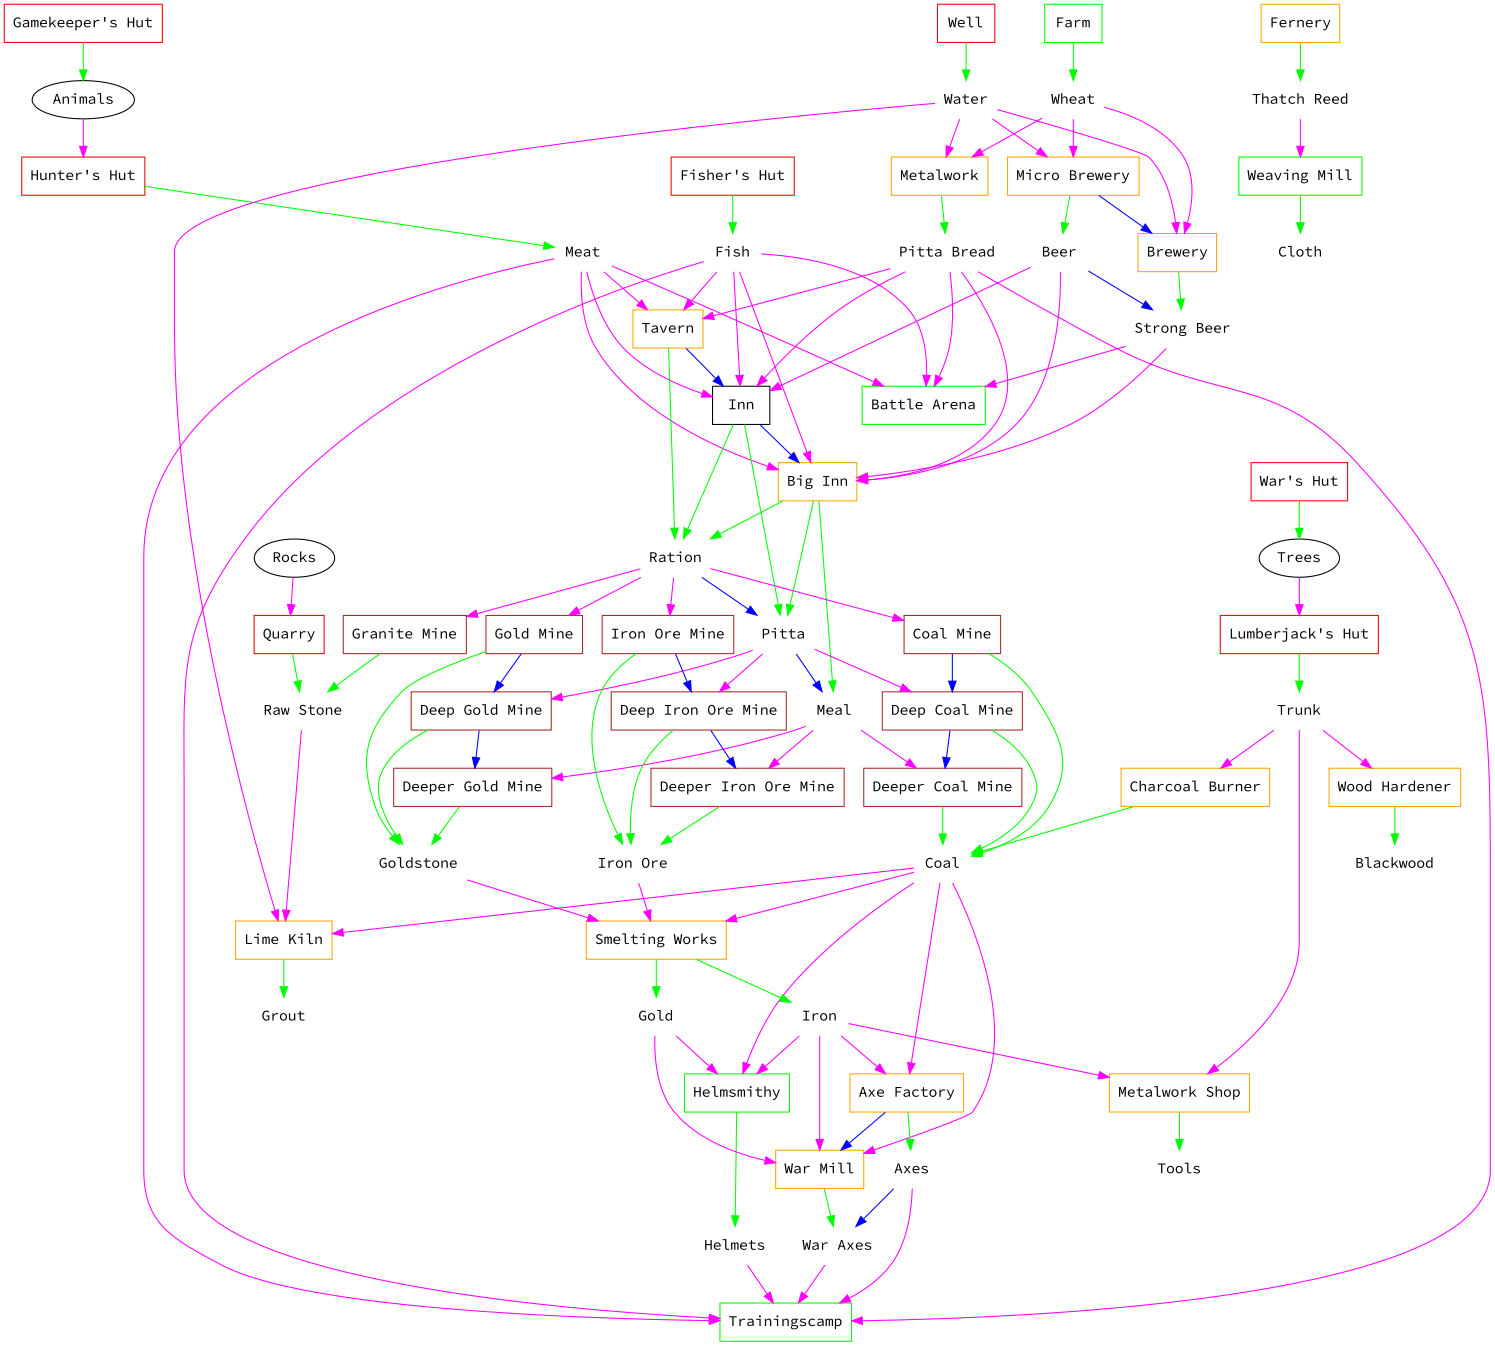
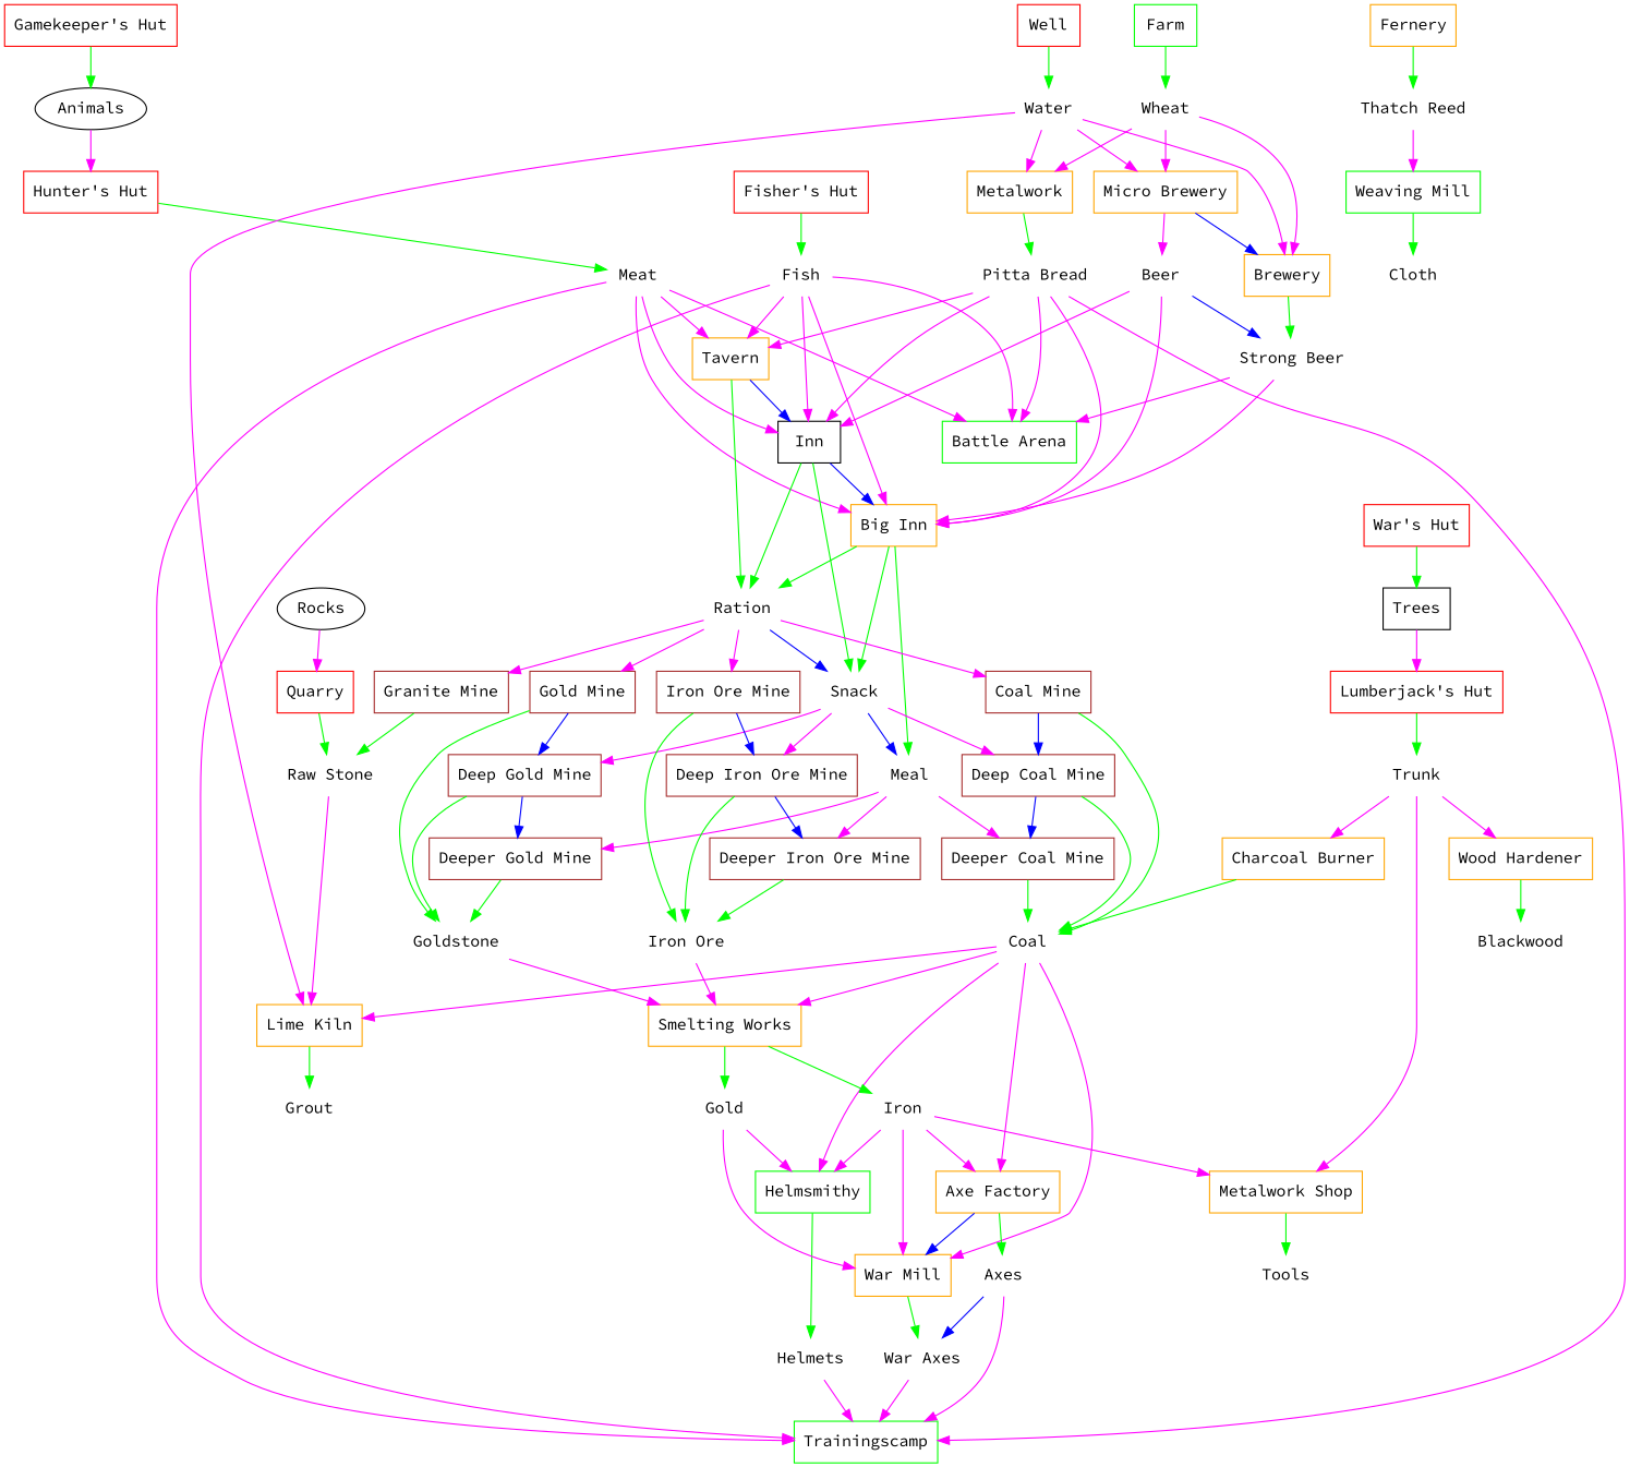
  digraph {
    fontname="Source Code Pro"
    node [fontname="Source Code Pro" shape=box]
    edge [color=magenta fontname="Source Code Pro"]
    Rocks [shape=ellipse]
    Quarry [color=red]
    "Raw Stone" [shape=plaintext]
-   Trees [shape=ellipse]
+   Trees
    "Lumberjack's Hut" [color=red]
    Trunk [shape=plaintext]
    Animals [shape=ellipse]
    "Hunter's Hut" [color=red]
    Meat [shape=plaintext]
    Water [shape=plaintext]
    n11 [color=orange label=Metalwork]
    "Lime Kiln" [color=orange]
    "Micro Brewery" [color=orange]
    Brewery [color=orange]
    "Pitta Bread" [shape=plaintext]
    Grout [shape=plaintext]
    Beer [shape=plaintext]
    "Strong Beer" [shape=plaintext]
    Tavern [color=orange]
    Inn [color=black]
    "Big Inn" [color=orange]
    "Battle Arena" [color=green]
    Trainingscamp [color=green]
    Ration [shape=plaintext]
-   Snack [shape=plaintext label=Pitta]
+   Snack [shape=plaintext]
    Meal [shape=plaintext]
    Fish [shape=plaintext]
    "Charcoal Burner" [color=orange]
    "Wood Hardener" [color=orange]
    "Metalwork Shop" [color=orange]
    Coal [shape=plaintext]
    Blackwood [shape=plaintext]
    Tools [shape=plaintext]
    "Thatch Reed" [shape=plaintext]
    "Weaving Mill" [color=green]
    Cloth [shape=plaintext]
    Wheat [shape=plaintext]
    "Axe Factory" [color=orange]
    "War Mill" [color=orange]
    "Smelting Works" [color=orange]
    Helmsmithy [color=green]
    Axes [shape=plaintext]
    "War Axes" [shape=plaintext]
    Iron [shape=plaintext]
    Gold [shape=plaintext]
    Helmets [shape=plaintext]
    "Iron Ore" [shape=plaintext]
    Goldstone [shape=plaintext]
    "Coal Mine" [color=brown]
    "Gold Mine" [color=brown]
    "Granite Mine" [color=brown]
    "Iron Ore Mine" [color=brown]
    "Deep Coal Mine" [color=brown]
    "Deep Gold Mine" [color=brown]
    "Deep Iron Ore Mine" [color=brown]
    "Deeper Coal Mine" [color=brown]
    "Deeper Gold Mine" [color=brown]
    "Deeper Iron Ore Mine" [color=brown]
    "Fisher's Hut" [color=red]
    "Gamekeeper's Hut" [color=red]
    n61 [color=red label="War's Hut"]
    Well [color=red]
    Fernery [color=orange]
    Farm [color=green]
    Rocks -> Quarry
    Quarry -> "Raw Stone" [color=green]
    "Raw Stone" -> "Lime Kiln"
    Trees -> "Lumberjack's Hut"
    "Lumberjack's Hut" -> Trunk [color=green]
    Trunk -> "Charcoal Burner"
    Trunk -> "Wood Hardener"
    Trunk -> "Metalwork Shop"
    Animals -> "Hunter's Hut"
    "Hunter's Hut" -> Meat [color=green]
    Meat -> Tavern
    Meat -> Inn
    Meat -> "Big Inn"
    Meat -> "Battle Arena"
    Meat -> Trainingscamp
    Water -> n11
    Water -> "Lime Kiln"
    Water -> "Micro Brewery"
    Water -> Brewery
    n11 -> "Pitta Bread" [color=green]
    "Lime Kiln" -> Grout [color=green]
    "Micro Brewery" -> Brewery [color=blue]
-   "Micro Brewery" -> Beer [color=green]
+   "Micro Brewery" -> Beer
    Brewery -> "Strong Beer" [color=green]
    "Pitta Bread" -> Tavern
    "Pitta Bread" -> Inn
    "Pitta Bread" -> "Big Inn"
    "Pitta Bread" -> "Battle Arena"
    "Pitta Bread" -> Trainingscamp
    Beer -> "Strong Beer" [color=blue]
    Beer -> Inn
    Beer -> "Big Inn"
    "Strong Beer" -> "Big Inn"
    "Strong Beer" -> "Battle Arena"
    Tavern -> Inn [color=blue]
    Tavern -> Ration [color=green]
    Inn -> "Big Inn" [color=blue]
    Inn -> Ration [color=green]
    Inn -> Snack [color=green]
    "Big Inn" -> Ration [color=green]
    "Big Inn" -> Snack [color=green]
    "Big Inn" -> Meal [color=green]
    Ration -> Snack [color=blue]
    Ration -> "Coal Mine"
    Ration -> "Gold Mine"
    Ration -> "Granite Mine"
    Ration -> "Iron Ore Mine"
    Snack -> Meal [color=blue]
    Snack -> "Deep Coal Mine"
    Snack -> "Deep Gold Mine"
    Snack -> "Deep Iron Ore Mine"
    Meal -> "Deeper Coal Mine"
    Meal -> "Deeper Gold Mine"
    Meal -> "Deeper Iron Ore Mine"
    Fish -> Tavern
    Fish -> Inn
    Fish -> "Big Inn"
    Fish -> "Battle Arena"
    Fish -> Trainingscamp
    "Charcoal Burner" -> Coal [color=green]
    "Wood Hardener" -> Blackwood [color=green]
    "Metalwork Shop" -> Tools [color=green]
    Coal -> "Lime Kiln"
    Coal -> "Axe Factory"
    Coal -> "War Mill"
    Coal -> "Smelting Works"
    Coal -> Helmsmithy
    "Thatch Reed" -> "Weaving Mill"
    "Weaving Mill" -> Cloth [color=green]
    Wheat -> n11
    Wheat -> "Micro Brewery"
    Wheat -> Brewery
    "Axe Factory" -> "War Mill" [color=blue]
    "Axe Factory" -> Axes [color=green]
    "War Mill" -> "War Axes" [color=green]
    "Smelting Works" -> Iron [color=green]
    "Smelting Works" -> Gold [color=green]
    Helmsmithy -> Helmets [color=green]
    Axes -> Trainingscamp
    Axes -> "War Axes" [color=blue]
    "War Axes" -> Trainingscamp
    Iron -> "Metalwork Shop"
    Iron -> "Axe Factory"
    Iron -> "War Mill"
    Iron -> Helmsmithy
    Gold -> "War Mill"
    Gold -> Helmsmithy
    Helmets -> Trainingscamp
    "Iron Ore" -> "Smelting Works"
    Goldstone -> "Smelting Works"
    "Coal Mine" -> Coal [color=green]
    "Coal Mine" -> "Deep Coal Mine" [color=blue]
    "Gold Mine" -> Goldstone [color=green]
    "Gold Mine" -> "Deep Gold Mine" [color=blue]
    "Granite Mine" -> "Raw Stone" [color=green]
    "Iron Ore Mine" -> "Iron Ore" [color=green]
    "Iron Ore Mine" -> "Deep Iron Ore Mine" [color=blue]
    "Deep Coal Mine" -> Coal [color=green]
    "Deep Coal Mine" -> "Deeper Coal Mine" [color=blue]
    "Deep Gold Mine" -> Goldstone [color=green]
    "Deep Gold Mine" -> "Deeper Gold Mine" [color=blue]
    "Deep Iron Ore Mine" -> "Iron Ore" [color=green]
    "Deep Iron Ore Mine" -> "Deeper Iron Ore Mine" [color=blue]
    "Deeper Coal Mine" -> Coal [color=green]
    "Deeper Gold Mine" -> Goldstone [color=green]
    "Deeper Iron Ore Mine" -> "Iron Ore" [color=green]
    "Fisher's Hut" -> Fish [color=green]
    "Gamekeeper's Hut" -> Animals [color=green]
    n61 -> Trees [color=green]
    Well -> Water [color=green]
    Fernery -> "Thatch Reed" [color=green]
    Farm -> Wheat [color=green]
  }
